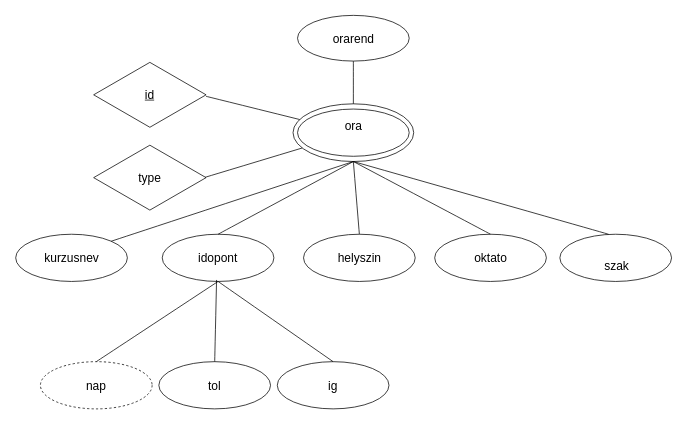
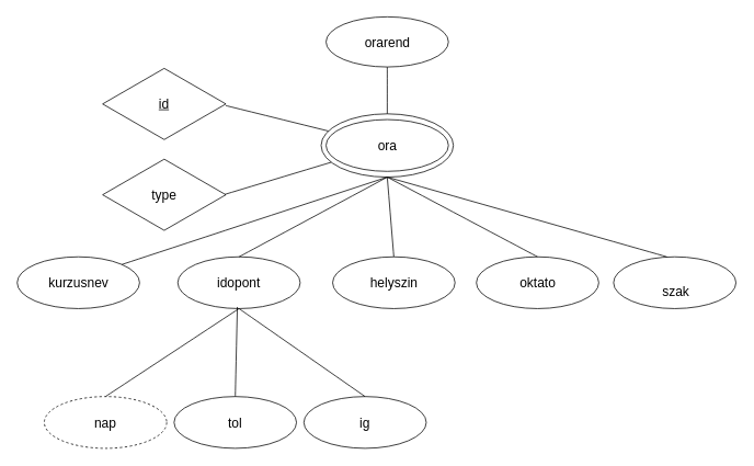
  <mxCell id="0" />
  <mxCell id="1" parent="0" />
  <mxCell id="2" value="" style="ellipse;whiteSpace=wrap;html=1;" vertex="1" parent="1"><mxGeometry x="396" y="20" width="149" height="61" as="geometry" /></mxCell>
  <mxCell id="3" value="orarend" style="text;strokeColor=none;fillColor=none;html=1;align=center;verticalAlign=middle;whiteSpace=wrap;rounded=0;fontSize=16;" vertex="1" parent="1"><mxGeometry x="440.5" y="36.5" width="60" height="30" as="geometry" /></mxCell>
  <mxCell id="4" value="" style="ellipse;whiteSpace=wrap;html=1;" vertex="1" parent="1"><mxGeometry x="396" y="145" width="149" height="63" as="geometry" /></mxCell>
  <mxCell id="5" value="" style="ellipse;whiteSpace=wrap;html=1;fillColor=none;" vertex="1" parent="1"><mxGeometry x="390" y="138" width="161" height="77" as="geometry" /></mxCell>
  <mxCell id="6" value="" style="ellipse;whiteSpace=wrap;html=1;" vertex="1" parent="1"><mxGeometry x="404" y="312" width="149" height="63" as="geometry" /></mxCell>
- <mxCell id="7" value="ora" style="text;strokeColor=none;fillColor=none;html=1;align=center;verticalAlign=middle;whiteSpace=wrap;rounded=0;fontSize=16;" vertex="1" parent="1"><mxGeometry x="440.5" y="151.5" width="60" height="30" as="geometry" /></mxCell>
+ <mxCell id="7" value="ora" style="text;strokeColor=none;fillColor=none;html=1;align=center;verticalAlign=middle;whiteSpace=wrap;rounded=0;fontSize=16;" vertex="1" parent="1"><mxGeometry x="440.5" y="161.5" width="60" height="30" as="geometry" /></mxCell>
  <mxCell id="8" style="edgeStyle=none;curved=1;rounded=0;orthogonalLoop=1;jettySize=auto;html=1;exitX=1;exitY=0;exitDx=0;exitDy=0;fontSize=12;startSize=8;endSize=8;" edge="1" parent="1" source="5" target="5"><mxGeometry relative="1" as="geometry" /></mxCell>
  <mxCell id="9" value="" style="html=1;whiteSpace=wrap;aspect=fixed;shape=isoRectangle;" vertex="1" parent="1"><mxGeometry x="124" y="81" width="150" height="90" as="geometry" /></mxCell>
  <mxCell id="10" value="" style="html=1;whiteSpace=wrap;aspect=fixed;shape=isoRectangle;" vertex="1" parent="1"><mxGeometry x="124" y="191.5" width="150" height="90" as="geometry" /></mxCell>
  <mxCell id="11" value="" style="endArrow=none;html=1;rounded=0;fontSize=12;startSize=8;endSize=8;curved=1;exitX=0.993;exitY=0.494;exitDx=0;exitDy=0;exitPerimeter=0;" edge="1" parent="1" source="10" target="5"><mxGeometry width="50" height="50" relative="1" as="geometry"><mxPoint x="311" y="265" as="sourcePoint" /><mxPoint x="361" y="215" as="targetPoint" /></mxGeometry></mxCell>
  <mxCell id="12" value="" style="endArrow=none;html=1;rounded=0;fontSize=12;startSize=8;endSize=8;curved=1;exitX=1;exitY=0.522;exitDx=0;exitDy=0;exitPerimeter=0;" edge="1" parent="1" source="9" target="5"><mxGeometry width="50" height="50" relative="1" as="geometry"><mxPoint x="283" y="246" as="sourcePoint" /><mxPoint x="412" y="207" as="targetPoint" /></mxGeometry></mxCell>
  <mxCell id="13" value="&lt;u&gt;id&lt;/u&gt;" style="text;strokeColor=none;fillColor=none;html=1;align=center;verticalAlign=middle;whiteSpace=wrap;rounded=0;fontSize=16;" vertex="1" parent="1"><mxGeometry x="169" y="111" width="60" height="30" as="geometry" /></mxCell>
  <mxCell id="14" value="type" style="text;strokeColor=none;fillColor=none;html=1;align=center;verticalAlign=middle;whiteSpace=wrap;rounded=0;fontSize=16;" vertex="1" parent="1"><mxGeometry x="169" y="221.5" width="60" height="30" as="geometry" /></mxCell>
  <mxCell id="15" value="" style="ellipse;whiteSpace=wrap;html=1;" vertex="1" parent="1"><mxGeometry x="20" y="312" width="149" height="63" as="geometry" /></mxCell>
  <mxCell id="16" value="" style="ellipse;whiteSpace=wrap;html=1;" vertex="1" parent="1"><mxGeometry x="215.5" y="312" width="149" height="63" as="geometry" /></mxCell>
  <mxCell id="17" value="" style="ellipse;whiteSpace=wrap;html=1;" vertex="1" parent="1"><mxGeometry x="579" y="312" width="149" height="63" as="geometry" /></mxCell>
  <mxCell id="18" value="kurzusnev" style="text;strokeColor=none;fillColor=none;html=1;align=center;verticalAlign=middle;whiteSpace=wrap;rounded=0;fontSize=16;" vertex="1" parent="1"><mxGeometry x="64.5" y="328.5" width="60" height="30" as="geometry" /></mxCell>
  <mxCell id="19" value="idopont" style="text;strokeColor=none;fillColor=none;html=1;align=center;verticalAlign=middle;whiteSpace=wrap;rounded=0;fontSize=16;" vertex="1" parent="1"><mxGeometry x="260" y="328.5" width="60" height="30" as="geometry" /></mxCell>
  <mxCell id="20" value="helyszin" style="text;strokeColor=none;fillColor=none;html=1;align=center;verticalAlign=middle;whiteSpace=wrap;rounded=0;fontSize=16;" vertex="1" parent="1"><mxGeometry x="448.5" y="328.5" width="60" height="30" as="geometry" /></mxCell>
  <mxCell id="21" value="oktato" style="text;strokeColor=none;fillColor=none;html=1;align=center;verticalAlign=middle;whiteSpace=wrap;rounded=0;fontSize=16;" vertex="1" parent="1"><mxGeometry x="623.5" y="328.5" width="60" height="30" as="geometry" /></mxCell>
  <mxCell id="22" value="" style="ellipse;whiteSpace=wrap;html=1;" vertex="1" parent="1"><mxGeometry x="746" y="312" width="149" height="63" as="geometry" /></mxCell>
  <mxCell id="23" value="szak" style="text;strokeColor=none;fillColor=none;html=1;align=center;verticalAlign=middle;whiteSpace=wrap;rounded=0;fontSize=16;" vertex="1" parent="1"><mxGeometry x="791.5" y="338.5" width="60" height="30" as="geometry" /></mxCell>
  <mxCell id="24" value="" style="endArrow=none;html=1;rounded=0;fontSize=12;startSize=8;endSize=8;curved=1;exitX=1;exitY=0;exitDx=0;exitDy=0;entryX=0.5;entryY=1;entryDx=0;entryDy=0;" edge="1" parent="1" source="15" target="5"><mxGeometry width="50" height="50" relative="1" as="geometry"><mxPoint x="283" y="246" as="sourcePoint" /><mxPoint x="412" y="207" as="targetPoint" /></mxGeometry></mxCell>
  <mxCell id="25" value="" style="endArrow=none;html=1;rounded=0;fontSize=12;startSize=8;endSize=8;curved=1;exitX=0.5;exitY=0;exitDx=0;exitDy=0;entryX=0.5;entryY=1;entryDx=0;entryDy=0;" edge="1" parent="1" source="16" target="5"><mxGeometry width="50" height="50" relative="1" as="geometry"><mxPoint x="157" y="331" as="sourcePoint" /><mxPoint x="422" y="217" as="targetPoint" /></mxGeometry></mxCell>
  <mxCell id="26" value="" style="endArrow=none;html=1;rounded=0;fontSize=12;startSize=8;endSize=8;curved=1;exitX=0.5;exitY=0;exitDx=0;exitDy=0;entryX=0.5;entryY=1;entryDx=0;entryDy=0;" edge="1" parent="1" source="6" target="5"><mxGeometry width="50" height="50" relative="1" as="geometry"><mxPoint x="465" y="307" as="sourcePoint" /><mxPoint x="465" y="214" as="targetPoint" /></mxGeometry></mxCell>
  <mxCell id="27" value="" style="endArrow=none;html=1;rounded=0;fontSize=12;startSize=8;endSize=8;curved=1;exitX=0.5;exitY=0;exitDx=0;exitDy=0;entryX=0.5;entryY=1;entryDx=0;entryDy=0;" edge="1" parent="1" source="17" target="5"><mxGeometry width="50" height="50" relative="1" as="geometry"><mxPoint x="167" y="341" as="sourcePoint" /><mxPoint x="491" y="235" as="targetPoint" /></mxGeometry></mxCell>
  <mxCell id="28" value="" style="endArrow=none;html=1;rounded=0;fontSize=12;startSize=8;endSize=8;curved=1;exitX=0.436;exitY=0;exitDx=0;exitDy=0;entryX=0.5;entryY=1;entryDx=0;entryDy=0;exitPerimeter=0;" edge="1" parent="1" source="22" target="5"><mxGeometry width="50" height="50" relative="1" as="geometry"><mxPoint x="664" y="322" as="sourcePoint" /><mxPoint x="481" y="225" as="targetPoint" /></mxGeometry></mxCell>
  <mxCell id="29" value="" style="endArrow=none;html=1;rounded=0;fontSize=12;startSize=8;endSize=8;curved=1;exitX=0.5;exitY=1;exitDx=0;exitDy=0;entryX=0.5;entryY=0;entryDx=0;entryDy=0;" edge="1" parent="1" source="2" target="5"><mxGeometry width="50" height="50" relative="1" as="geometry"><mxPoint x="284" y="138" as="sourcePoint" /><mxPoint x="409" as="targetPoint" y="169" /></mxGeometry></mxCell>
  <mxCell id="30" value="&lt;font style=&quot;font-size: 16px;&quot;&gt;nap&lt;/font&gt;" style="ellipse;whiteSpace=wrap;html=1;dashed=1;" vertex="1" parent="1"><mxGeometry x="53" y="482" width="149" height="63" as="geometry" /></mxCell>
  <mxCell id="31" value="&lt;font style=&quot;font-size: 16px;&quot;&gt;tol&lt;/font&gt;" style="ellipse;whiteSpace=wrap;html=1;" vertex="1" parent="1"><mxGeometry x="211" y="482" width="149" height="63" as="geometry" /></mxCell>
  <mxCell id="32" value="&lt;font style=&quot;font-size: 16px;&quot;&gt;ig&lt;/font&gt;" style="ellipse;whiteSpace=wrap;html=1;" vertex="1" parent="1"><mxGeometry x="369" y="482" width="149" height="63" as="geometry" /></mxCell>
  <mxCell id="33" value="" style="endArrow=none;html=1;rounded=0;fontSize=12;startSize=8;endSize=8;curved=1;exitX=0.5;exitY=0;exitDx=0;exitDy=0;entryX=0.5;entryY=1;entryDx=0;entryDy=0;" edge="1" parent="1" source="30" target="16"><mxGeometry width="50" height="50" relative="1" as="geometry"><mxPoint x="387" y="384" as="sourcePoint" /><mxPoint x="437" y="334" as="targetPoint" /></mxGeometry></mxCell>
  <mxCell id="34" value="" style="endArrow=none;html=1;rounded=0;fontSize=12;startSize=8;endSize=8;curved=1;exitX=0.5;exitY=0;exitDx=0;exitDy=0;" edge="1" parent="1" source="31"><mxGeometry width="50" height="50" relative="1" as="geometry"><mxPoint x="138" y="492" as="sourcePoint" /><mxPoint x="288" y="373" as="targetPoint" /></mxGeometry></mxCell>
  <mxCell id="35" value="" style="endArrow=none;html=1;rounded=0;fontSize=12;startSize=8;endSize=8;curved=1;exitX=0.5;exitY=1;exitDx=0;exitDy=0;entryX=0.5;entryY=0;entryDx=0;entryDy=0;" edge="1" parent="1" source="16" target="32"><mxGeometry width="50" height="50" relative="1" as="geometry"><mxPoint x="296" y="492" as="sourcePoint" /><mxPoint x="298" y="383" as="targetPoint" /></mxGeometry></mxCell>
